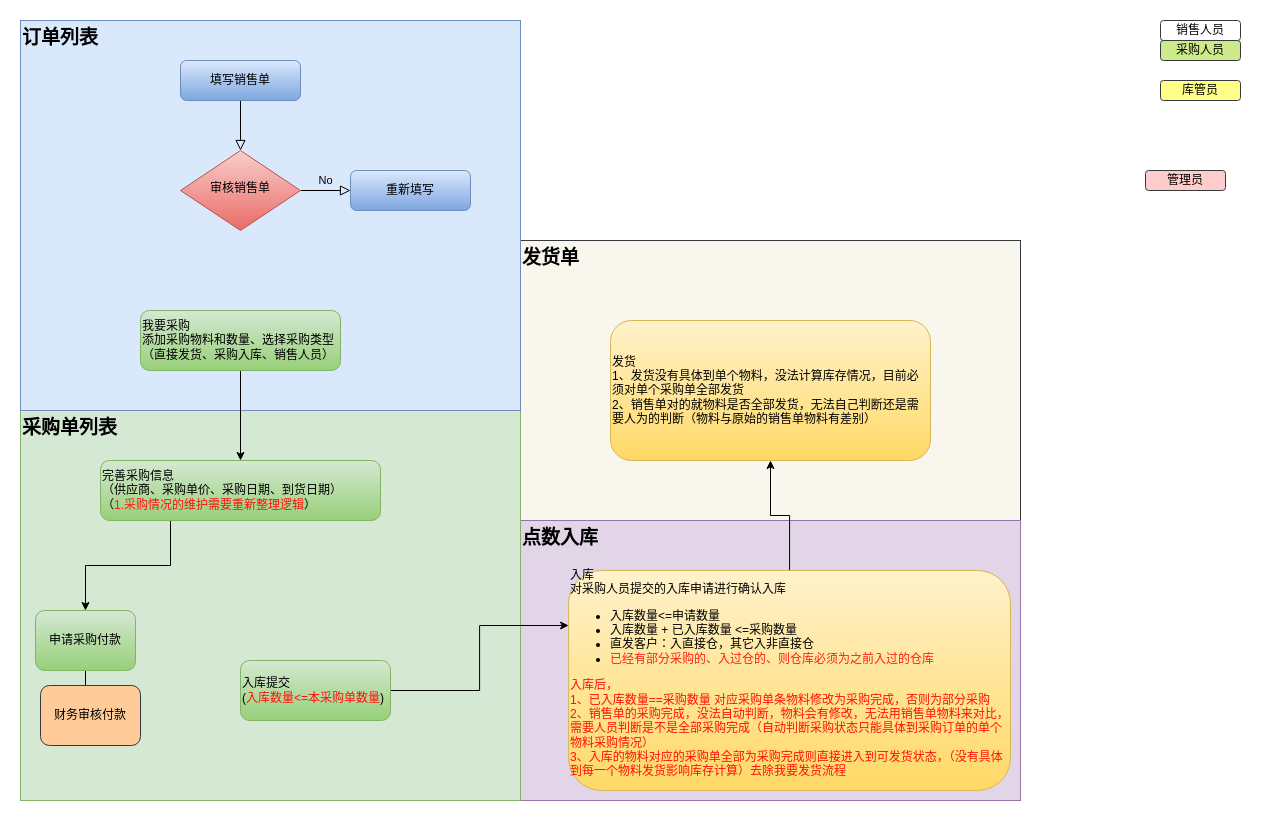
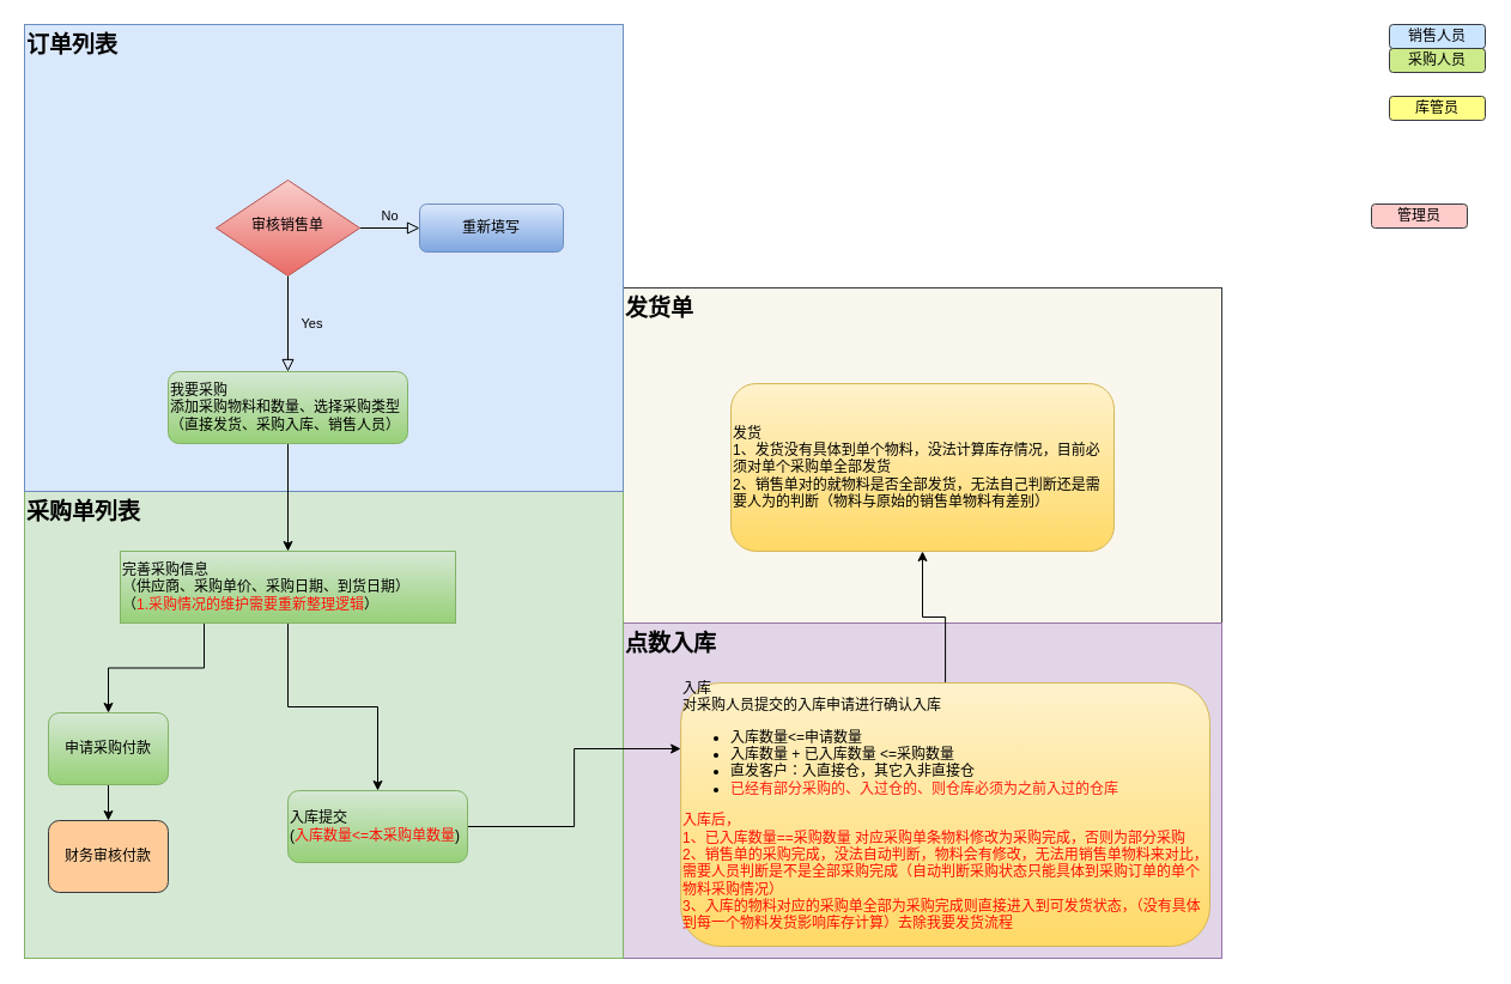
  <mxCell id="0" />
  <mxCell id="1" parent="0" />
  <mxCell id="2" value="发货单" style="rounded=0;whiteSpace=wrap;html=1;fillColor=#f9f7ed;strokeColor=#36393d;align=left;verticalAlign=top;fontSize=19;fontStyle=1" vertex="1" parent="1"><mxGeometry x="520" y="240" width="500" height="280" as="geometry" /></mxCell>
  <mxCell id="3" value="点数入库" style="rounded=0;whiteSpace=wrap;html=1;fillColor=#e1d5e7;strokeColor=#9673a6;align=left;verticalAlign=top;fontSize=19;fontStyle=1" vertex="1" parent="1"><mxGeometry x="520" y="520" width="500" height="280" as="geometry" /></mxCell>
  <mxCell id="4" value="采购单列表" style="rounded=0;whiteSpace=wrap;html=1;fillColor=#d5e8d4;strokeColor=#82b366;align=left;verticalAlign=top;fontSize=19;fontStyle=1" parent="1" vertex="1"><mxGeometry x="20" y="410" width="500" height="390" as="geometry" /></mxCell>
  <mxCell id="5" value="订单列表" style="rounded=0;whiteSpace=wrap;html=1;fillColor=#dae8fc;strokeColor=#6c8ebf;align=left;verticalAlign=top;fontSize=19;fontStyle=1" parent="1" vertex="1"><mxGeometry x="20" y="20" width="500" height="390" as="geometry" /></mxCell>
- <mxCell id="6" value="" style="rounded=0;html=1;jettySize=auto;orthogonalLoop=1;fontSize=11;endArrow=block;endFill=0;endSize=8;strokeWidth=1;shadow=0;labelBackgroundColor=none;edgeStyle=orthogonalEdgeStyle;" parent="1" source="7" target="10" edge="1"><mxGeometry relative="1" as="geometry" /></mxCell>
- <mxCell id="7" value="填写销售单" style="rounded=1;whiteSpace=wrap;html=1;fontSize=12;glass=0;strokeWidth=1;shadow=0;fillColor=#dae8fc;strokeColor=#6c8ebf;gradientColor=#7ea6e0;" parent="1" vertex="1"><mxGeometry x="180" y="60" width="120" height="40" as="geometry" /></mxCell>
+ <mxCell id="8" value="Yes" style="rounded=0;html=1;jettySize=auto;orthogonalLoop=1;fontSize=11;endArrow=block;endFill=0;endSize=8;strokeWidth=1;shadow=0;labelBackgroundColor=none;edgeStyle=orthogonalEdgeStyle;entryX=0.5;entryY=0;entryDx=0;entryDy=0;" parent="1" source="10" target="13" edge="1"><mxGeometry y="20" relative="1" as="geometry"><mxPoint as="offset" /></mxGeometry></mxCell>
  <mxCell id="9" value="No" style="edgeStyle=orthogonalEdgeStyle;rounded=0;html=1;jettySize=auto;orthogonalLoop=1;fontSize=11;endArrow=block;endFill=0;endSize=8;strokeWidth=1;shadow=0;labelBackgroundColor=none;" parent="1" source="10" target="11" edge="1"><mxGeometry y="10" relative="1" as="geometry"><mxPoint as="offset" /></mxGeometry></mxCell>
  <mxCell id="10" value="审核销售单" style="rhombus;whiteSpace=wrap;html=1;shadow=0;fontFamily=Helvetica;fontSize=12;align=center;strokeWidth=1;spacing=6;spacingTop=-4;fillColor=#f8cecc;strokeColor=#b85450;gradientColor=#ea6b66;" parent="1" vertex="1"><mxGeometry x="180" y="150" width="120" height="80" as="geometry" /></mxCell>
  <mxCell id="11" value="重新填写" style="rounded=1;whiteSpace=wrap;html=1;fontSize=12;glass=0;strokeWidth=1;shadow=0;fillColor=#dae8fc;strokeColor=#6c8ebf;gradientColor=#7ea6e0;" parent="1" vertex="1"><mxGeometry x="350" y="170" width="120" height="40" as="geometry" /></mxCell>
  <mxCell id="12" style="edgeStyle=orthogonalEdgeStyle;rounded=0;orthogonalLoop=1;jettySize=auto;html=1;exitX=0.5;exitY=1;exitDx=0;exitDy=0;entryX=0.5;entryY=0;entryDx=0;entryDy=0;fontSize=12;" parent="1" source="13" target="18" edge="1"><mxGeometry relative="1" as="geometry" /></mxCell>
  <mxCell id="13" value="我要采购&lt;br&gt;添加采购物料和数量、选择采购类型&lt;br&gt;（直接发货、采购入库、销售人员）" style="rounded=1;whiteSpace=wrap;html=1;fillColor=#d5e8d4;strokeColor=#82b366;align=left;gradientColor=#97d077;" parent="1" vertex="1"><mxGeometry x="140" y="310" width="200" height="60" as="geometry" /></mxCell>
- <mxCell id="14" value="销售人员" style="rounded=1;whiteSpace=wrap;html=1;fontSize=12;fillColor=#ffffff;strokeColor=#36393d;" parent="1" vertex="1"><mxGeometry x="1160" y="20" width="80" height="20" as="geometry" /></mxCell>
+ <mxCell id="14" value="销售人员" style="rounded=1;whiteSpace=wrap;html=1;fontSize=12;fillColor=#cce5ff;strokeColor=#36393d;" parent="1" vertex="1"><mxGeometry x="1160" y="20" width="80" height="20" as="geometry" /></mxCell>
  <mxCell id="15" value="采购人员" style="rounded=1;whiteSpace=wrap;html=1;fontSize=12;fillColor=#cdeb8b;strokeColor=#36393d;" parent="1" vertex="1"><mxGeometry x="1160" y="40" width="80" height="20" as="geometry" /></mxCell>
  <mxCell id="16" style="edgeStyle=orthogonalEdgeStyle;rounded=0;orthogonalLoop=1;jettySize=auto;html=1;exitX=0.25;exitY=1;exitDx=0;exitDy=0;fontSize=12;" parent="1" source="18" target="20" edge="1"><mxGeometry relative="1" as="geometry" /></mxCell>
- <mxCell id="18" value="完善采购信息&lt;br&gt;（供应商、采购单价、采购日期、到货日期）&lt;br&gt;（&lt;font color=&quot;#ff1f0f&quot;&gt;1.采&lt;/font&gt;&lt;font color=&quot;#ff1008&quot;&gt;购情况的维护需要重新整理逻辑&lt;/font&gt;）" style="rounded=1;whiteSpace=wrap;html=1;fillColor=#d5e8d4;strokeColor=#82b366;align=left;gradientColor=#97d077;" parent="1" vertex="1"><mxGeometry x="100" y="460" width="280" height="60" as="geometry" /></mxCell>
+ <mxCell id="17" style="edgeStyle=orthogonalEdgeStyle;rounded=0;orthogonalLoop=1;jettySize=auto;html=1;exitX=0.5;exitY=1;exitDx=0;exitDy=0;" edge="1" parent="1" source="18" target="24"><mxGeometry relative="1" as="geometry" /></mxCell>
+ <mxCell id="18" value="完善采购信息&lt;br&gt;（供应商、采购单价、采购日期、到货日期）&lt;br&gt;（&lt;font color=&quot;#ff1f0f&quot;&gt;1.采&lt;/font&gt;&lt;font color=&quot;#ff1008&quot;&gt;购情况的维护需要重新整理逻辑&lt;/font&gt;）" style="whiteSpace=wrap;html=1;fillColor=#d5e8d4;strokeColor=#82b366;align=left;gradientColor=#97d077;rounded=0;" parent="1" vertex="1"><mxGeometry x="100" y="460" width="280" height="60" as="geometry" /></mxCell>
  <mxCell id="19" style="edgeStyle=orthogonalEdgeStyle;rounded=0;orthogonalLoop=1;jettySize=auto;html=1;exitX=0.5;exitY=1;exitDx=0;exitDy=0;fontSize=12;" parent="1" source="20" target="21" edge="1"><mxGeometry relative="1" as="geometry" /></mxCell>
- <mxCell id="20" value="申请采购付款" style="rounded=1;whiteSpace=wrap;html=1;fillColor=#d5e8d4;strokeColor=#82b366;gradientColor=#97d077;" parent="1" vertex="1"><mxGeometry x="35" y="610" width="100" height="60" as="geometry" /></mxCell>
+ <mxCell id="20" value="申请采购付款" style="rounded=1;whiteSpace=wrap;html=1;fillColor=#d5e8d4;strokeColor=#82b366;gradientColor=#97d077;" parent="1" vertex="1"><mxGeometry x="40" y="595" width="100" height="60" as="geometry" /></mxCell>
  <mxCell id="21" value="财务审核付款" style="rounded=1;whiteSpace=wrap;html=1;fillColor=#ffcc99;strokeColor=#36393d;" parent="1" vertex="1"><mxGeometry x="40" y="685" width="100" height="60" as="geometry" /></mxCell>
  <mxCell id="22" value="库管员" style="rounded=1;whiteSpace=wrap;html=1;fontSize=12;fillColor=#ffff88;strokeColor=#36393d;" parent="1" vertex="1"><mxGeometry x="1160" y="80" width="80" height="20" as="geometry" /></mxCell>
  <mxCell id="23" style="edgeStyle=orthogonalEdgeStyle;rounded=0;orthogonalLoop=1;jettySize=auto;html=1;exitX=1;exitY=0.5;exitDx=0;exitDy=0;entryX=0;entryY=0.25;entryDx=0;entryDy=0;fontColor=#000000;" edge="1" parent="1" source="24" target="27"><mxGeometry relative="1" as="geometry" /></mxCell>
  <mxCell id="24" value="入库提交&lt;br&gt;(&lt;font color=&quot;#ff1008&quot;&gt;入库数量&amp;lt;=本采购单数量&lt;/font&gt;)" style="rounded=1;whiteSpace=wrap;html=1;fillColor=#d5e8d4;strokeColor=#82b366;align=left;gradientColor=#97d077;" parent="1" vertex="1"><mxGeometry x="240" y="660" width="150" height="60" as="geometry" /></mxCell>
  <mxCell id="25" value="管理员" style="rounded=1;whiteSpace=wrap;html=1;fontSize=12;fillColor=#ffcccc;strokeColor=#36393d;" vertex="1" parent="1"><mxGeometry x="1145" y="170" width="80" height="20" as="geometry" /></mxCell>
  <mxCell id="26" style="edgeStyle=orthogonalEdgeStyle;rounded=0;orthogonalLoop=1;jettySize=auto;html=1;exitX=0.5;exitY=0;exitDx=0;exitDy=0;entryX=0.5;entryY=1;entryDx=0;entryDy=0;fontColor=#FF1F0F;" edge="1" parent="1" source="27" target="28"><mxGeometry relative="1" as="geometry" /></mxCell>
  <mxCell id="27" value="入库&lt;br&gt;对采购人员提交的入库申请进行确认入库&lt;br&gt;&lt;ul&gt;&lt;li&gt;入库数量&amp;lt;=申请数量&lt;br&gt;&lt;/li&gt;&lt;li&gt;入库数量 + 已入库数量 &amp;lt;=采购数量&lt;/li&gt;&lt;li&gt;直发客户：入直接仓，其它入非直接仓&lt;/li&gt;&lt;li&gt;&lt;font color=&quot;#ff1f0f&quot;&gt;已经有部分采购的、入过仓的、则仓库必须为之前入过的仓库&lt;/font&gt;&lt;/li&gt;&lt;/ul&gt;&lt;font color=&quot;#ff1008&quot;&gt;入库后，&lt;br&gt;1、已入库数量==采购数量 对应采购单条物料修改为采购完成，否则为部分采购&lt;br&gt;2、销售单的采购完成，没法自动判断，物料会有修改，无法用销售单物料来对比，需要人员判断是不是全部采购完成（自动判断采购状态只能具体到采购订单的单个物料采购情况）&lt;br&gt;3、入库的物料对应的采购单全部为采购完成则直接进入到可发货状态，（没有具体到每一个物料发货影响库存计算）去除我要发货流程&lt;br&gt;&lt;br&gt;&lt;/font&gt;" style="rounded=1;whiteSpace=wrap;html=1;fillColor=#fff2cc;strokeColor=#d6b656;align=left;gradientColor=#ffd966;" vertex="1" parent="1"><mxGeometry x="568.13" y="570" width="441.87" height="220" as="geometry" /></mxCell>
  <mxCell id="28" value="发货&lt;br&gt;1、发货没有具体到单个物料，没法计算库存情况，目前必须对单个采购单全部发货&lt;br&gt;2、销售单对的就物料是否全部发货，无法自己判断还是需要人为的判断（物料与原始的销售单物料有差别）" style="rounded=1;whiteSpace=wrap;html=1;fillColor=#fff2cc;strokeColor=#d6b656;align=left;gradientColor=#ffd966;" vertex="1" parent="1"><mxGeometry x="610" y="320" width="320" height="140" as="geometry" /></mxCell>
